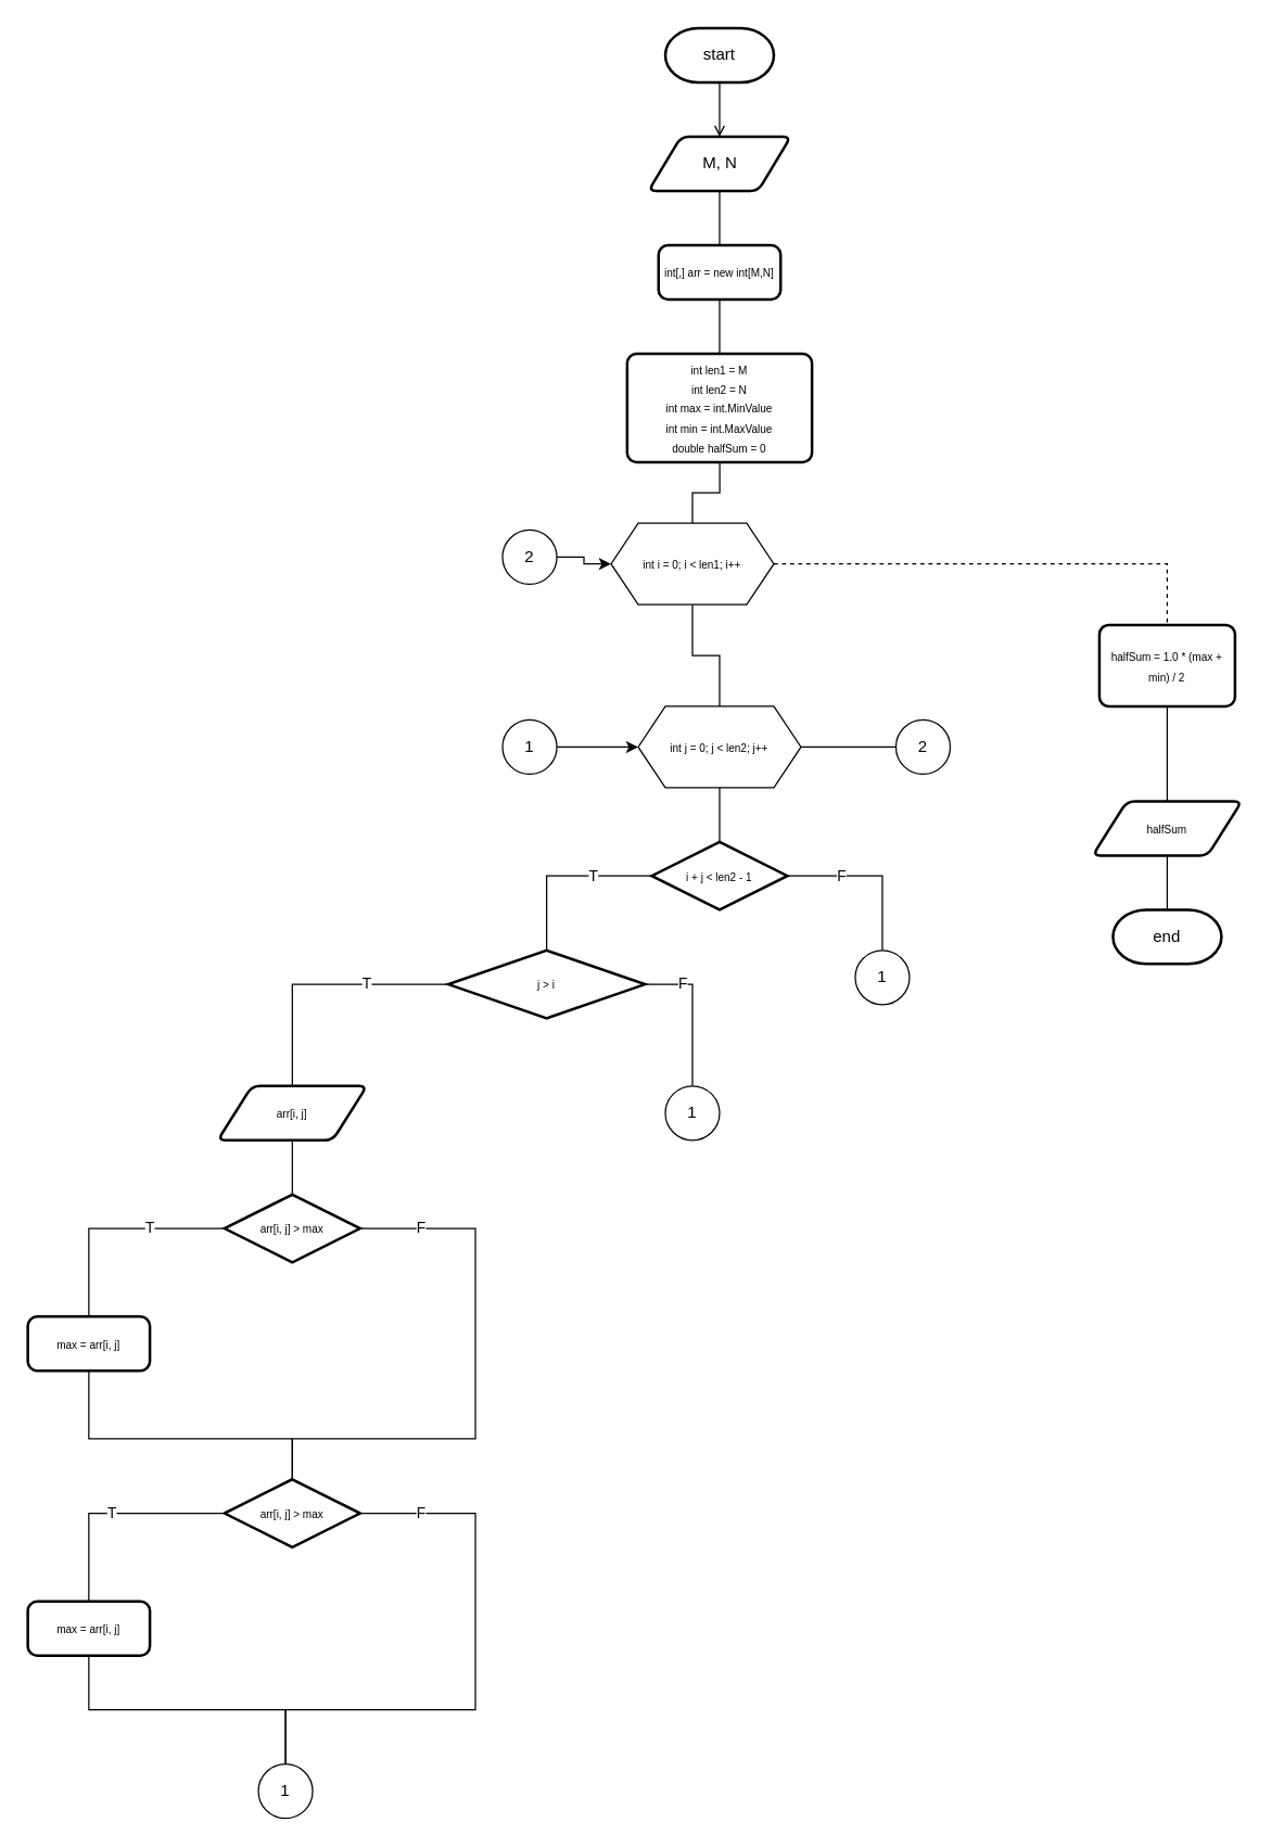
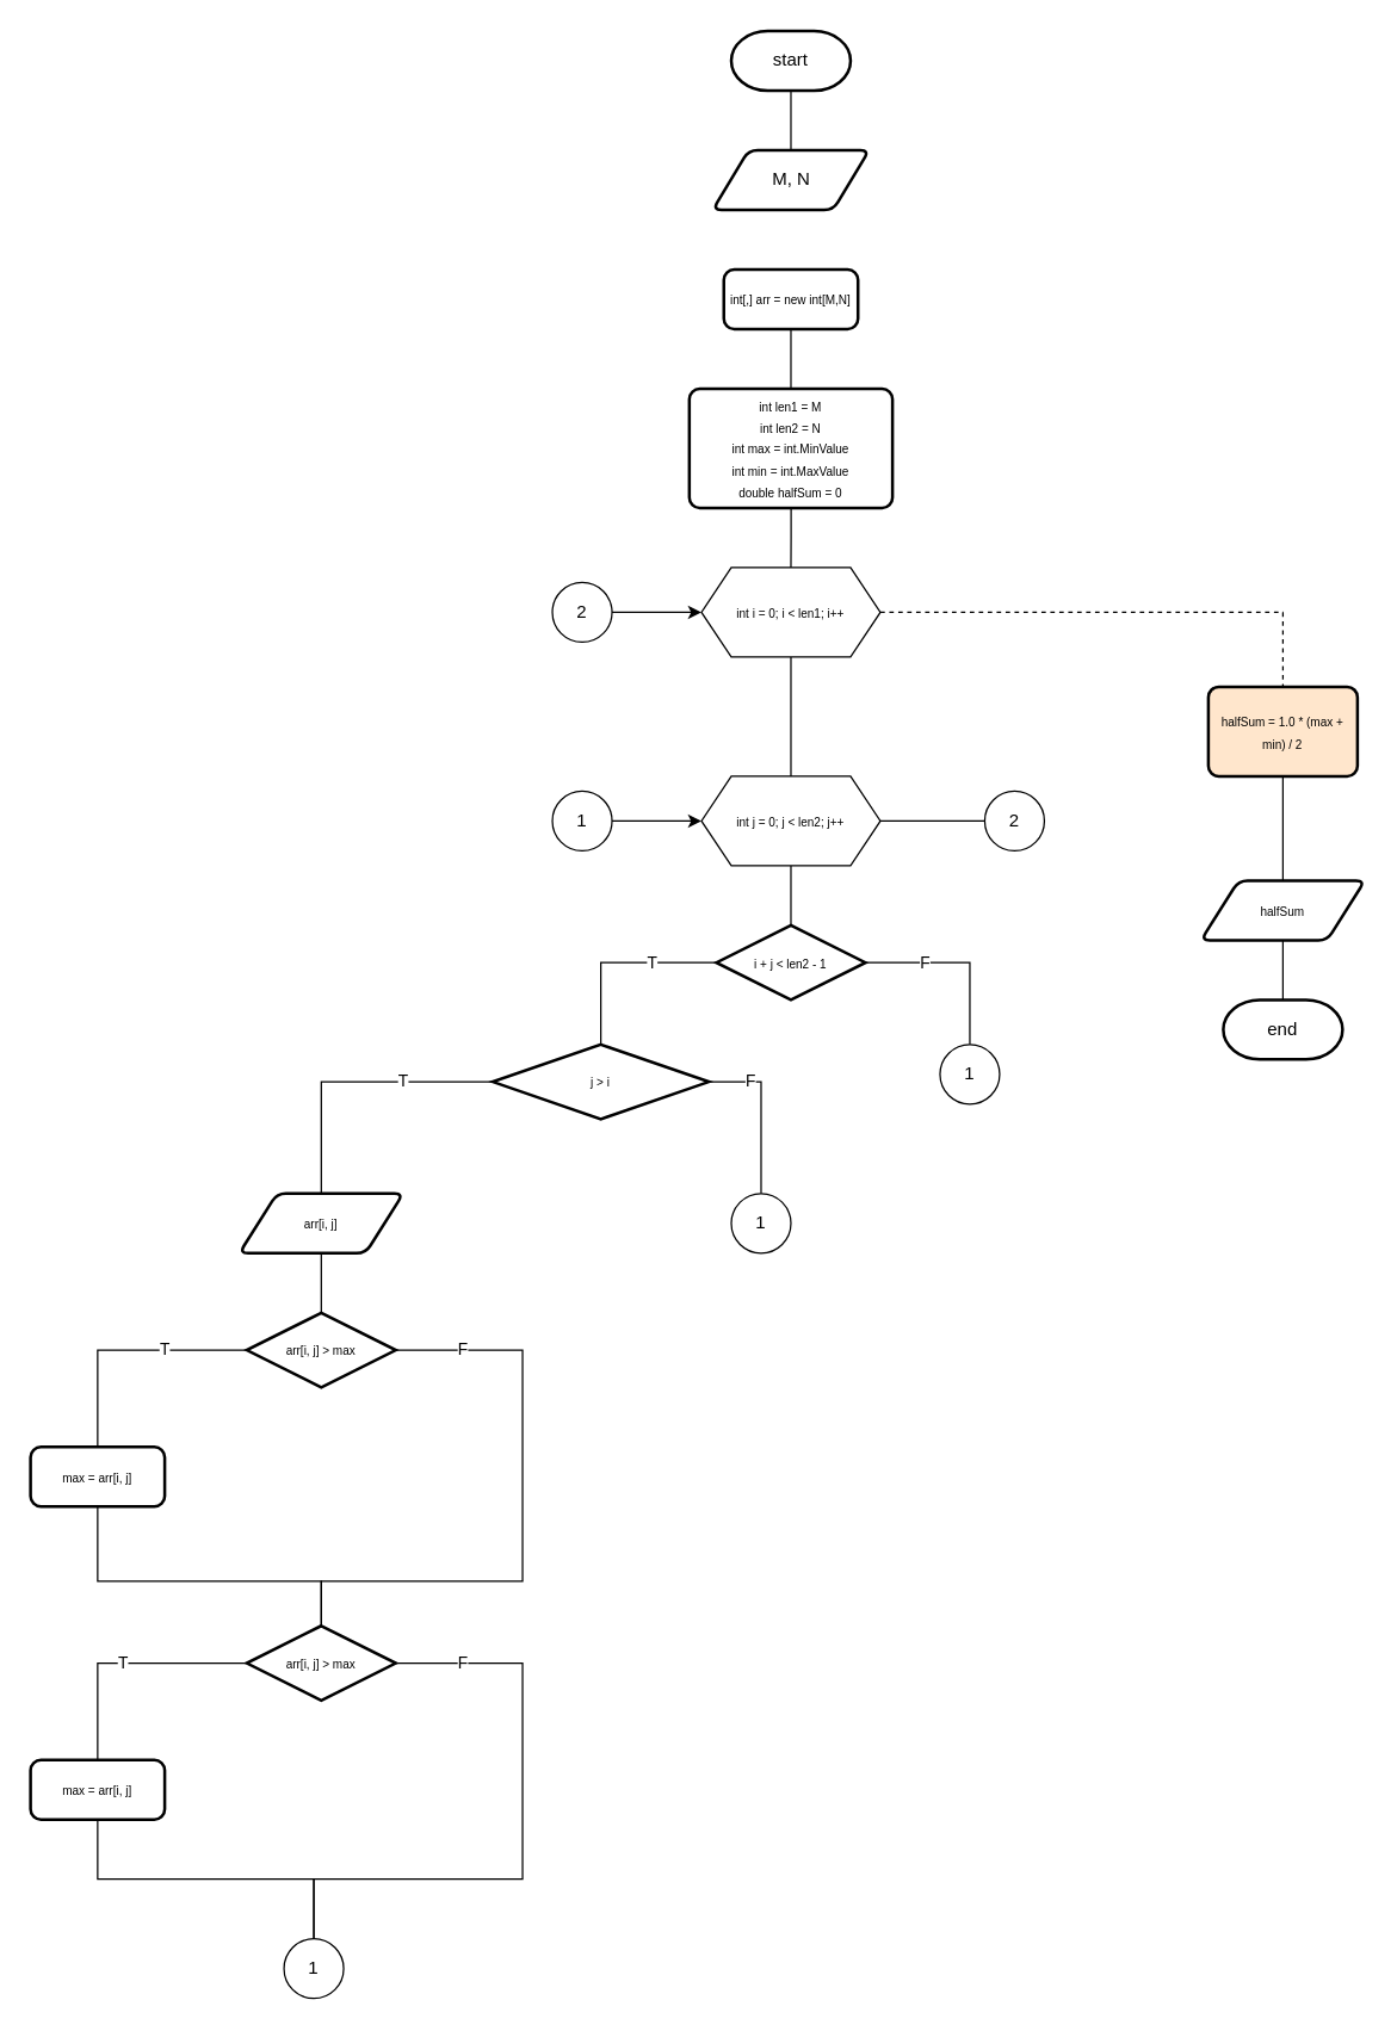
  <mxCell id="0" />
  <mxCell id="1" parent="0" />
- <mxCell id="2" style="edgeStyle=orthogonalEdgeStyle;rounded=0;orthogonalLoop=1;jettySize=auto;html=1;entryX=0.5;entryY=0;entryDx=0;entryDy=0;endArrow=open;endFill=0;exitX=0.5;exitY=1;exitDx=0;exitDy=0;exitPerimeter=0;" edge="1" parent="1" target="4" source="9"><mxGeometry relative="1" as="geometry"><mxPoint x="530" y="60" as="sourcePoint" /></mxGeometry></mxCell>
- <mxCell id="3" style="edgeStyle=orthogonalEdgeStyle;rounded=0;orthogonalLoop=1;jettySize=auto;html=1;entryX=0.5;entryY=0;entryDx=0;entryDy=0;endArrow=none;endFill=0;" edge="1" parent="1" source="4" target="8"><mxGeometry relative="1" as="geometry"><mxPoint x="530" y="180" as="targetPoint" /></mxGeometry></mxCell>
+ <mxCell id="2" style="edgeStyle=orthogonalEdgeStyle;rounded=0;orthogonalLoop=1;jettySize=auto;html=1;entryX=0.5;entryY=0;entryDx=0;entryDy=0;endArrow=none;endFill=0;exitX=0.5;exitY=1;exitDx=0;exitDy=0;exitPerimeter=0;" edge="1" parent="1" target="4" source="9"><mxGeometry relative="1" as="geometry"><mxPoint x="530" y="60" as="sourcePoint" /></mxGeometry></mxCell>
  <mxCell id="4" value="M, N" style="shape=parallelogram;html=1;strokeWidth=2;perimeter=parallelogramPerimeter;whiteSpace=wrap;rounded=1;arcSize=12;size=0.23;" vertex="1" parent="1"><mxGeometry x="477.5" y="100" width="105" height="40" as="geometry" /></mxCell>
  <mxCell id="5" style="edgeStyle=orthogonalEdgeStyle;rounded=0;orthogonalLoop=1;jettySize=auto;html=1;entryX=0.5;entryY=0;entryDx=0;entryDy=0;endArrow=none;endFill=0;exitX=0.5;exitY=1;exitDx=0;exitDy=0;" edge="1" parent="1" source="8" target="7"><mxGeometry relative="1" as="geometry"><mxPoint x="530" y="220" as="sourcePoint" /></mxGeometry></mxCell>
  <mxCell id="6" style="edgeStyle=orthogonalEdgeStyle;rounded=0;orthogonalLoop=1;jettySize=auto;html=1;entryX=0.5;entryY=0;entryDx=0;entryDy=0;endArrow=none;endFill=0;" edge="1" parent="1" source="7" target="12"><mxGeometry relative="1" as="geometry" /></mxCell>
  <mxCell id="7" value="&lt;font&gt;&lt;span style=&quot;font-size: 8px&quot;&gt;int len1 = M&lt;/span&gt;&lt;br&gt;&lt;span style=&quot;font-size: 8px&quot;&gt;int len2 = N&lt;/span&gt;&lt;br&gt;&lt;span style=&quot;font-size: 8px&quot;&gt;int max = int.MinValue&lt;/span&gt;&lt;br&gt;&lt;span style=&quot;font-size: 8px&quot;&gt;int min = int.MaxValue&lt;/span&gt;&lt;br&gt;&lt;span style=&quot;font-size: 8px&quot;&gt;double halfSum = 0&lt;/span&gt;&lt;br&gt;&lt;/font&gt;" style="rounded=1;whiteSpace=wrap;html=1;absoluteArcSize=1;arcSize=14;strokeWidth=2;" vertex="1" parent="1"><mxGeometry x="461.87" y="260" width="136.25" height="80" as="geometry" /></mxCell>
  <mxCell id="8" value="&lt;font style=&quot;font-size: 8px&quot;&gt;int[,] arr = new int[M,N]&lt;br&gt;&lt;/font&gt;" style="rounded=1;whiteSpace=wrap;html=1;absoluteArcSize=1;arcSize=14;strokeWidth=2;" vertex="1" parent="1"><mxGeometry x="485" y="180" width="90" height="40" as="geometry" /></mxCell>
  <mxCell id="9" value="start" style="strokeWidth=2;html=1;shape=mxgraph.flowchart.terminator;whiteSpace=wrap;" vertex="1" parent="1"><mxGeometry x="490" y="20" width="80" height="40" as="geometry" /></mxCell>
  <mxCell id="10" style="edgeStyle=orthogonalEdgeStyle;rounded=0;orthogonalLoop=1;jettySize=auto;html=1;entryX=0.5;entryY=0;entryDx=0;entryDy=0;endArrow=none;endFill=0;" edge="1" parent="1" source="12" target="15"><mxGeometry relative="1" as="geometry" /></mxCell>
  <mxCell id="11" style="edgeStyle=orthogonalEdgeStyle;rounded=0;orthogonalLoop=1;jettySize=auto;html=1;entryX=0.5;entryY=0;entryDx=0;entryDy=0;endArrow=none;endFill=0;dashed=1;" edge="1" parent="1" source="12" target="43"><mxGeometry relative="1" as="geometry" /></mxCell>
- <mxCell id="12" value="&lt;font style=&quot;font-size: 8px&quot;&gt;int i = 0; i &amp;lt; len1; i++&lt;/font&gt;" style="shape=hexagon;perimeter=hexagonPerimeter2;whiteSpace=wrap;html=1;fixedSize=1;size=20.0;" vertex="1" parent="1"><mxGeometry x="449.99" y="385" width="120" height="60" as="geometry" /></mxCell>
+ <mxCell id="12" value="&lt;font style=&quot;font-size: 8px&quot;&gt;int i = 0; i &amp;lt; len1; i++&lt;/font&gt;" style="shape=hexagon;perimeter=hexagonPerimeter2;whiteSpace=wrap;html=1;fixedSize=1;size=20.0;" vertex="1" parent="1"><mxGeometry x="469.99" y="380" width="120" height="60" as="geometry" /></mxCell>
  <mxCell id="13" style="edgeStyle=orthogonalEdgeStyle;rounded=0;orthogonalLoop=1;jettySize=auto;html=1;entryX=0.5;entryY=0;entryDx=0;entryDy=0;entryPerimeter=0;endArrow=none;endFill=0;" edge="1" parent="1" source="15" target="20"><mxGeometry relative="1" as="geometry" /></mxCell>
  <mxCell id="14" style="edgeStyle=orthogonalEdgeStyle;rounded=0;orthogonalLoop=1;jettySize=auto;html=1;entryX=0;entryY=0.5;entryDx=0;entryDy=0;endArrow=none;endFill=0;" edge="1" parent="1" source="15" target="39"><mxGeometry relative="1" as="geometry" /></mxCell>
  <mxCell id="15" value="&lt;font style=&quot;font-size: 8px&quot;&gt;int j = 0; j &amp;lt; len2; j++&lt;/font&gt;" style="shape=hexagon;perimeter=hexagonPerimeter2;whiteSpace=wrap;html=1;fixedSize=1;size=20.0;" vertex="1" parent="1"><mxGeometry x="470" y="520" width="120" height="60" as="geometry" /></mxCell>
  <mxCell id="16" style="edgeStyle=orthogonalEdgeStyle;rounded=0;orthogonalLoop=1;jettySize=auto;html=1;endArrow=classic;endFill=1;entryX=0;entryY=0.5;entryDx=0;entryDy=0;" edge="1" parent="1" source="17" target="15"><mxGeometry relative="1" as="geometry"><mxPoint x="460" y="550" as="targetPoint" /></mxGeometry></mxCell>
  <mxCell id="17" value="1" style="ellipse;whiteSpace=wrap;html=1;aspect=fixed;" vertex="1" parent="1"><mxGeometry x="370" y="530" width="40" height="40" as="geometry" /></mxCell>
  <mxCell id="18" value="T" style="edgeStyle=orthogonalEdgeStyle;rounded=0;orthogonalLoop=1;jettySize=auto;html=1;entryX=0.5;entryY=0;entryDx=0;entryDy=0;entryPerimeter=0;endArrow=none;endFill=0;" edge="1" parent="1" source="20" target="23"><mxGeometry x="-0.355" relative="1" as="geometry"><mxPoint as="offset" /></mxGeometry></mxCell>
  <mxCell id="19" value="F" style="edgeStyle=orthogonalEdgeStyle;rounded=0;orthogonalLoop=1;jettySize=auto;html=1;entryX=0.5;entryY=0;entryDx=0;entryDy=0;endArrow=none;endFill=0;" edge="1" parent="1" source="20" target="36"><mxGeometry x="-0.36" relative="1" as="geometry"><mxPoint as="offset" /></mxGeometry></mxCell>
  <mxCell id="20" value="&lt;font style=&quot;font-size: 8px&quot;&gt;i + j &amp;lt; len2 - 1&lt;/font&gt;" style="strokeWidth=2;html=1;shape=mxgraph.flowchart.decision;whiteSpace=wrap;" vertex="1" parent="1"><mxGeometry x="480" y="620" width="100" height="50" as="geometry" /></mxCell>
  <mxCell id="21" value="T" style="edgeStyle=orthogonalEdgeStyle;rounded=0;orthogonalLoop=1;jettySize=auto;html=1;entryX=0.5;entryY=0;entryDx=0;entryDy=0;endArrow=none;endFill=0;" edge="1" parent="1" source="23" target="25"><mxGeometry x="-0.368" relative="1" as="geometry"><mxPoint as="offset" /></mxGeometry></mxCell>
  <mxCell id="22" value="F" style="edgeStyle=orthogonalEdgeStyle;rounded=0;orthogonalLoop=1;jettySize=auto;html=1;entryX=0.5;entryY=0;entryDx=0;entryDy=0;endArrow=none;endFill=0;" edge="1" parent="1" source="23" target="37"><mxGeometry x="-0.484" relative="1" as="geometry"><mxPoint as="offset" /></mxGeometry></mxCell>
  <mxCell id="23" value="&lt;font style=&quot;font-size: 8px&quot;&gt;j &amp;gt; i&lt;/font&gt;" style="strokeWidth=2;html=1;shape=mxgraph.flowchart.decision;whiteSpace=wrap;" vertex="1" parent="1"><mxGeometry x="330" y="700" width="145" height="50" as="geometry" /></mxCell>
  <mxCell id="24" style="edgeStyle=orthogonalEdgeStyle;rounded=0;orthogonalLoop=1;jettySize=auto;html=1;entryX=0.5;entryY=0;entryDx=0;entryDy=0;entryPerimeter=0;endArrow=none;endFill=0;" edge="1" parent="1" source="25" target="28"><mxGeometry relative="1" as="geometry" /></mxCell>
  <mxCell id="25" value="&lt;span style=&quot;font-size: 8px&quot;&gt;arr[i, j]&lt;/span&gt;" style="shape=parallelogram;html=1;strokeWidth=2;perimeter=parallelogramPerimeter;whiteSpace=wrap;rounded=1;arcSize=12;size=0.23;" vertex="1" parent="1"><mxGeometry x="160" y="800" width="110" height="40" as="geometry" /></mxCell>
  <mxCell id="26" value="T" style="edgeStyle=orthogonalEdgeStyle;rounded=0;orthogonalLoop=1;jettySize=auto;html=1;entryX=0.5;entryY=0;entryDx=0;entryDy=0;endArrow=none;endFill=0;" edge="1" parent="1" source="28" target="30"><mxGeometry x="-0.333" relative="1" as="geometry"><mxPoint as="offset" /></mxGeometry></mxCell>
  <mxCell id="27" value="F" style="edgeStyle=orthogonalEdgeStyle;rounded=0;orthogonalLoop=1;jettySize=auto;html=1;entryX=0.5;entryY=0;entryDx=0;entryDy=0;entryPerimeter=0;endArrow=none;endFill=0;" edge="1" parent="1" source="28" target="33"><mxGeometry x="-0.778" relative="1" as="geometry"><Array as="points"><mxPoint x="350" y="905" /><mxPoint x="350" y="1060" /><mxPoint x="215" y="1060" /></Array><mxPoint as="offset" /></mxGeometry></mxCell>
  <mxCell id="28" value="&lt;font style=&quot;font-size: 8px&quot;&gt;arr[i, j] &amp;gt; max&lt;/font&gt;" style="strokeWidth=2;html=1;shape=mxgraph.flowchart.decision;whiteSpace=wrap;" vertex="1" parent="1"><mxGeometry x="165" y="880" width="100" height="50" as="geometry" /></mxCell>
  <mxCell id="29" style="edgeStyle=orthogonalEdgeStyle;rounded=0;orthogonalLoop=1;jettySize=auto;html=1;entryX=0.5;entryY=0;entryDx=0;entryDy=0;entryPerimeter=0;endArrow=none;endFill=0;" edge="1" parent="1" source="30" target="33"><mxGeometry relative="1" as="geometry"><Array as="points"><mxPoint x="65" y="1060" /><mxPoint x="215" y="1060" /></Array></mxGeometry></mxCell>
  <mxCell id="30" value="&lt;font style=&quot;font-size: 8px&quot;&gt;max = arr[i, j]&lt;br&gt;&lt;/font&gt;" style="rounded=1;whiteSpace=wrap;html=1;absoluteArcSize=1;arcSize=14;strokeWidth=2;" vertex="1" parent="1"><mxGeometry x="20" y="970" width="90" height="40" as="geometry" /></mxCell>
  <mxCell id="31" value="T" style="edgeStyle=orthogonalEdgeStyle;rounded=0;orthogonalLoop=1;jettySize=auto;html=1;entryX=0.5;entryY=0;entryDx=0;entryDy=0;endArrow=none;endFill=0;" edge="1" parent="1" source="33" target="35"><mxGeometry relative="1" as="geometry" /></mxCell>
  <mxCell id="32" value="F" style="edgeStyle=orthogonalEdgeStyle;rounded=0;orthogonalLoop=1;jettySize=auto;html=1;entryX=0.5;entryY=0;entryDx=0;entryDy=0;endArrow=none;endFill=0;" edge="1" parent="1" source="33" target="38"><mxGeometry x="-0.78" relative="1" as="geometry"><Array as="points"><mxPoint x="350" y="1115" /><mxPoint x="350" y="1260" /><mxPoint x="210" y="1260" /></Array><mxPoint as="offset" /></mxGeometry></mxCell>
  <mxCell id="33" value="&lt;font style=&quot;font-size: 8px&quot;&gt;arr[i, j] &amp;gt; max&lt;/font&gt;" style="strokeWidth=2;html=1;shape=mxgraph.flowchart.decision;whiteSpace=wrap;" vertex="1" parent="1"><mxGeometry x="165" y="1090" width="100" height="50" as="geometry" /></mxCell>
  <mxCell id="34" style="edgeStyle=orthogonalEdgeStyle;rounded=0;orthogonalLoop=1;jettySize=auto;html=1;entryX=0.5;entryY=0;entryDx=0;entryDy=0;endArrow=none;endFill=0;" edge="1" parent="1" source="35" target="38"><mxGeometry relative="1" as="geometry"><Array as="points"><mxPoint x="65" y="1260" /><mxPoint x="210" y="1260" /></Array></mxGeometry></mxCell>
  <mxCell id="35" value="&lt;font style=&quot;font-size: 8px&quot;&gt;max = arr[i, j]&lt;br&gt;&lt;/font&gt;" style="rounded=1;whiteSpace=wrap;html=1;absoluteArcSize=1;arcSize=14;strokeWidth=2;" vertex="1" parent="1"><mxGeometry x="20" y="1180" width="90" height="40" as="geometry" /></mxCell>
  <mxCell id="36" value="1" style="ellipse;whiteSpace=wrap;html=1;aspect=fixed;" vertex="1" parent="1"><mxGeometry x="630" y="700" width="40" height="40" as="geometry" /></mxCell>
  <mxCell id="37" value="1" style="ellipse;whiteSpace=wrap;html=1;aspect=fixed;" vertex="1" parent="1"><mxGeometry x="490" y="800" width="40" height="40" as="geometry" /></mxCell>
  <mxCell id="38" value="1" style="ellipse;whiteSpace=wrap;html=1;aspect=fixed;" vertex="1" parent="1"><mxGeometry x="190" y="1300" width="40" height="40" as="geometry" /></mxCell>
  <mxCell id="39" value="2" style="ellipse;whiteSpace=wrap;html=1;aspect=fixed;" vertex="1" parent="1"><mxGeometry x="660" y="530" width="40" height="40" as="geometry" /></mxCell>
  <mxCell id="40" style="edgeStyle=orthogonalEdgeStyle;rounded=0;orthogonalLoop=1;jettySize=auto;html=1;entryX=0;entryY=0.5;entryDx=0;entryDy=0;endArrow=classic;endFill=1;" edge="1" parent="1" source="41" target="12"><mxGeometry relative="1" as="geometry" /></mxCell>
  <mxCell id="41" value="2" style="ellipse;whiteSpace=wrap;html=1;aspect=fixed;" vertex="1" parent="1"><mxGeometry x="370" y="390" width="40" height="40" as="geometry" /></mxCell>
  <mxCell id="42" style="edgeStyle=orthogonalEdgeStyle;rounded=0;orthogonalLoop=1;jettySize=auto;html=1;entryX=0.5;entryY=0;entryDx=0;entryDy=0;endArrow=none;endFill=0;" edge="1" parent="1" source="43" target="45"><mxGeometry relative="1" as="geometry" /></mxCell>
- <mxCell id="43" value="&lt;font style=&quot;font-size: 8px&quot;&gt;halfSum = 1.0 * (max + min) / 2&lt;br&gt;&lt;/font&gt;" style="rounded=1;whiteSpace=wrap;html=1;absoluteArcSize=1;arcSize=14;strokeWidth=2;" vertex="1" parent="1"><mxGeometry x="810" y="460" width="100" height="60" as="geometry" /></mxCell>
+ <mxCell id="43" value="&lt;font style=&quot;font-size: 8px&quot;&gt;halfSum = 1.0 * (max + min) / 2&lt;br&gt;&lt;/font&gt;" style="rounded=1;whiteSpace=wrap;html=1;absoluteArcSize=1;arcSize=14;strokeWidth=2;fillColor=#ffe6cc;" vertex="1" parent="1"><mxGeometry x="810" y="460" width="100" height="60" as="geometry" /></mxCell>
  <mxCell id="44" style="edgeStyle=orthogonalEdgeStyle;rounded=0;orthogonalLoop=1;jettySize=auto;html=1;entryX=0.5;entryY=0;entryDx=0;entryDy=0;entryPerimeter=0;endArrow=none;endFill=0;" edge="1" parent="1" source="45" target="46"><mxGeometry relative="1" as="geometry" /></mxCell>
  <mxCell id="45" value="&lt;span style=&quot;font-size: 8px&quot;&gt;halfSum&lt;/span&gt;" style="shape=parallelogram;html=1;strokeWidth=2;perimeter=parallelogramPerimeter;whiteSpace=wrap;rounded=1;arcSize=12;size=0.23;" vertex="1" parent="1"><mxGeometry x="805" y="590" width="110" height="40" as="geometry" /></mxCell>
  <mxCell id="46" value="end" style="strokeWidth=2;html=1;shape=mxgraph.flowchart.terminator;whiteSpace=wrap;" vertex="1" parent="1"><mxGeometry x="820" y="670" width="80" height="40" as="geometry" /></mxCell>
